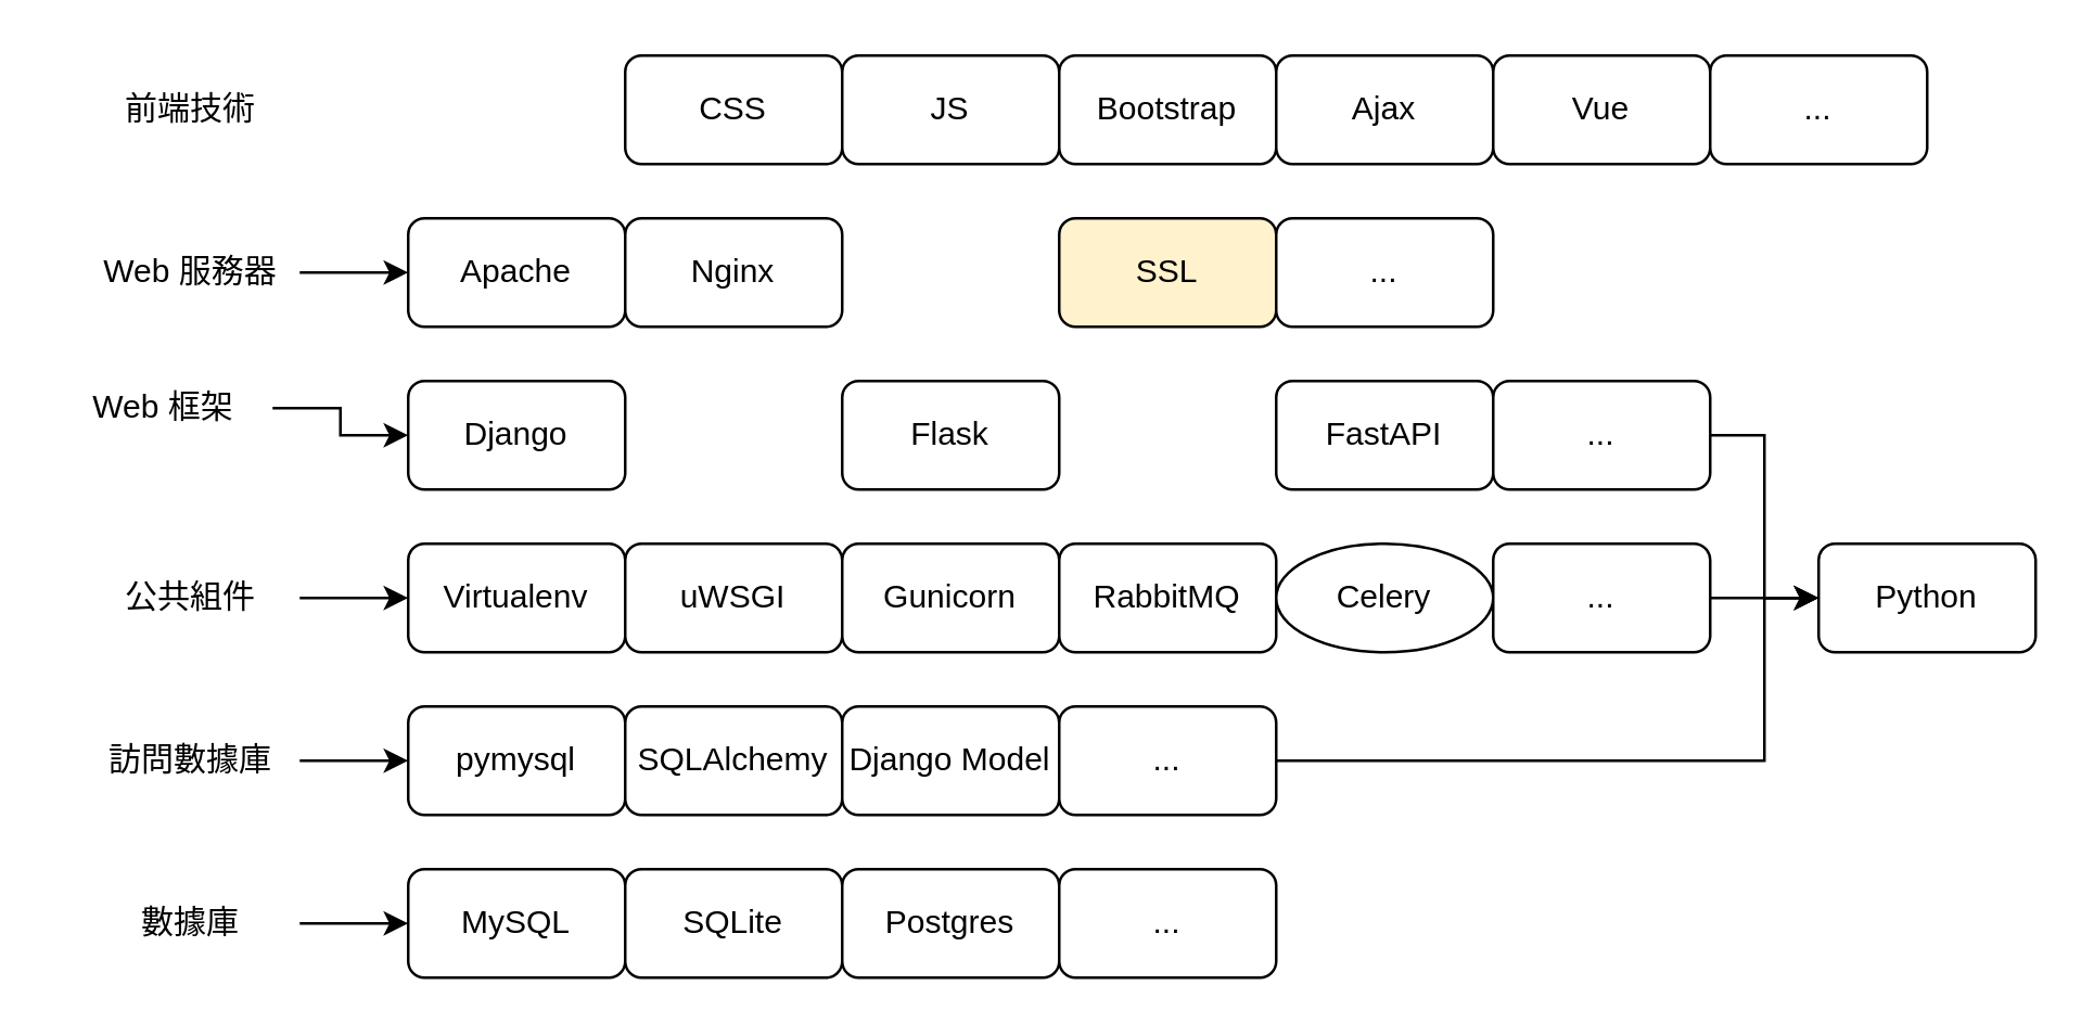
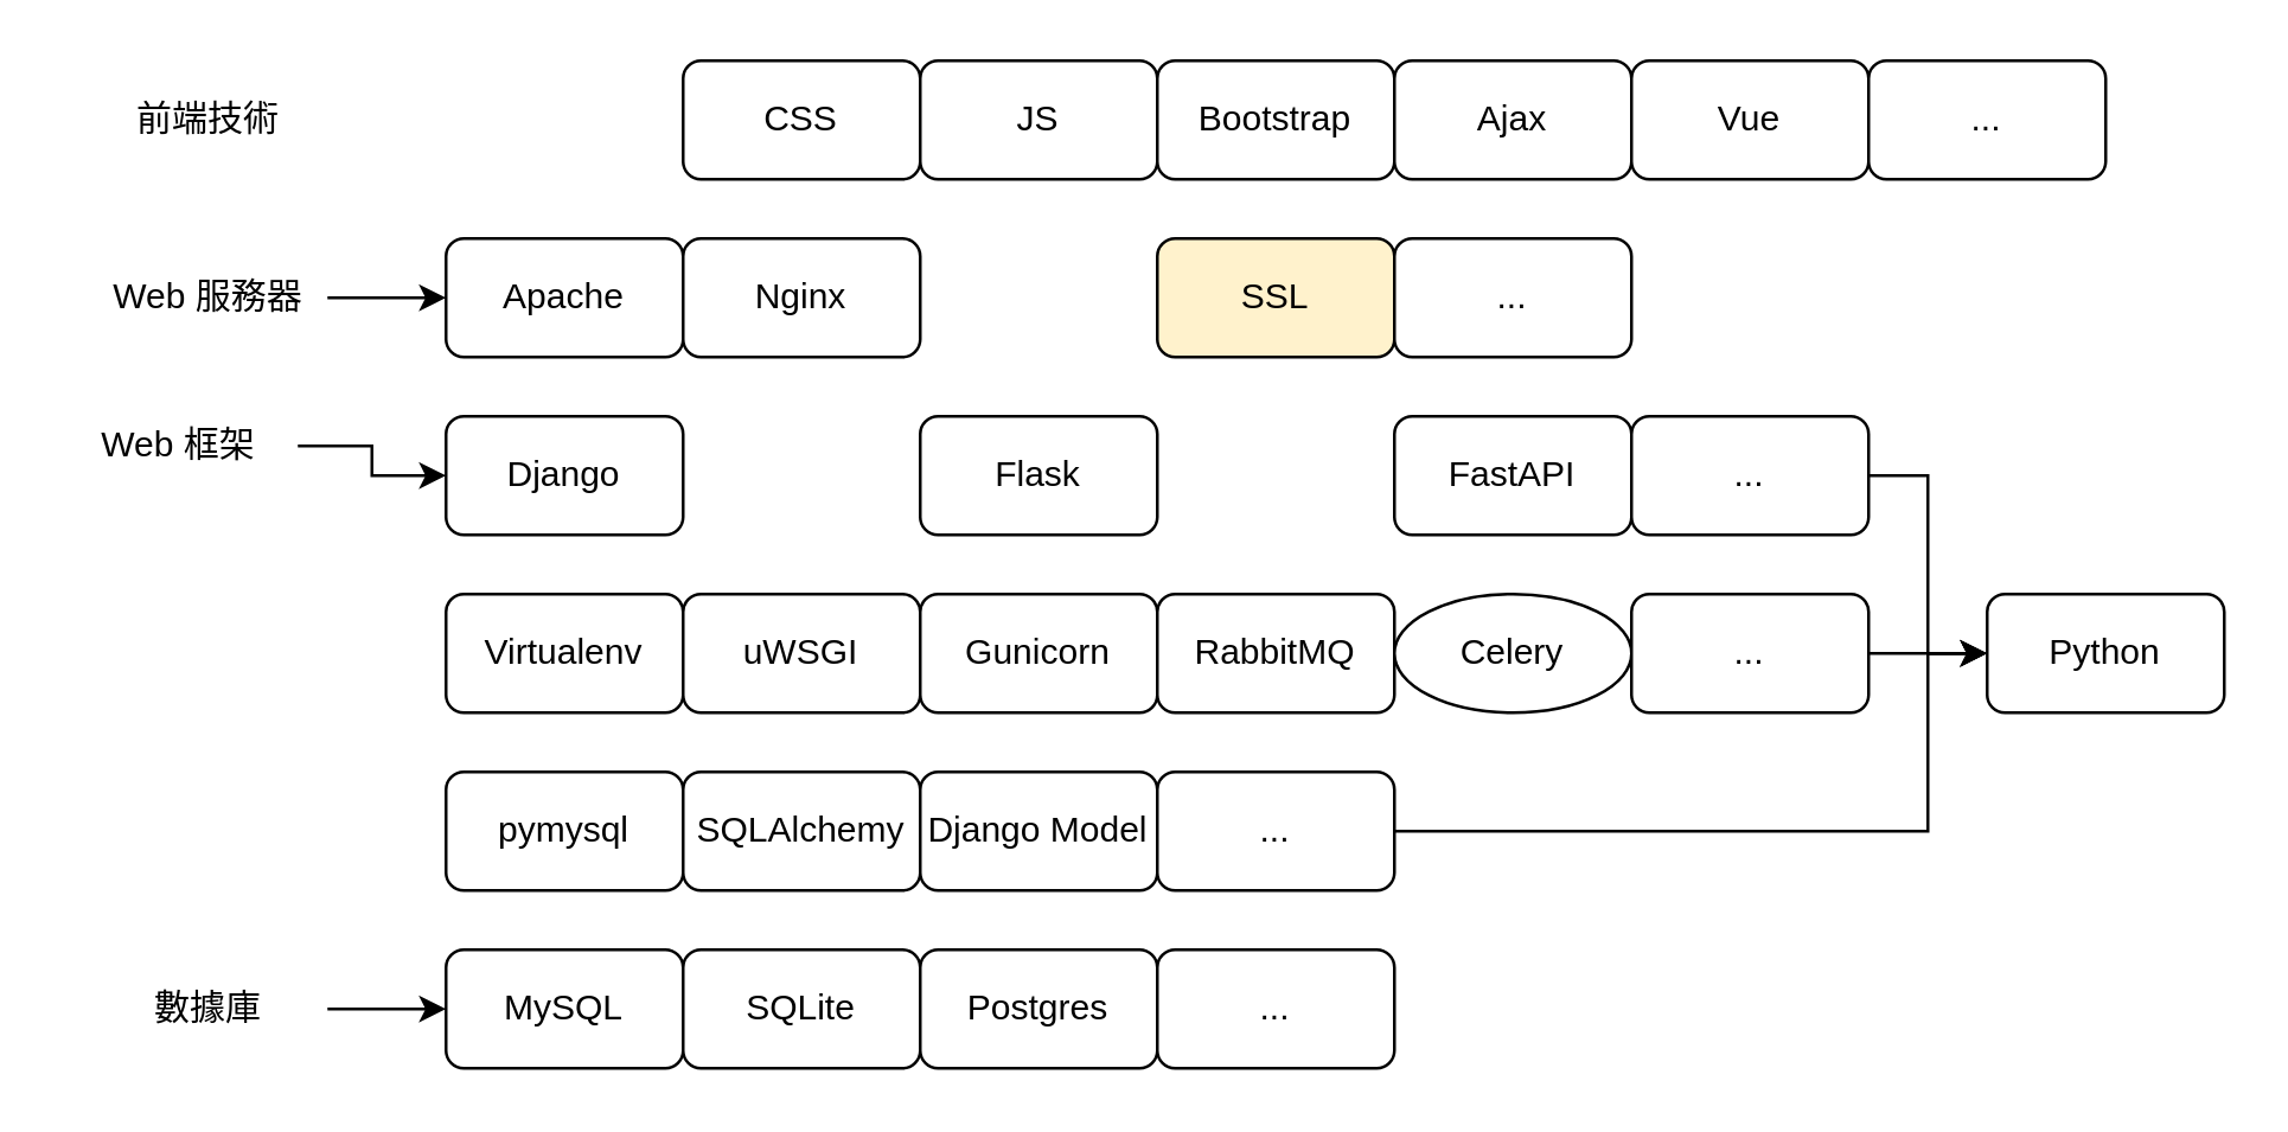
  <mxCell id="0" />
  <mxCell id="1" parent="0" />
  <mxCell id="2" value="前端技術" style="text;html=1;strokeColor=none;fillColor=none;align=center;verticalAlign=middle;whiteSpace=wrap;rounded=0;" vertex="1" parent="1"><mxGeometry x="30" y="20" width="80" height="40" as="geometry" /></mxCell>
  <mxCell id="3" style="edgeStyle=orthogonalEdgeStyle;rounded=0;orthogonalLoop=1;jettySize=auto;html=1;entryX=0;entryY=0.5;entryDx=0;entryDy=0;" edge="1" parent="1" source="4" target="18"><mxGeometry relative="1" as="geometry" /></mxCell>
  <mxCell id="4" value="Web 服務器" style="text;html=1;strokeColor=none;fillColor=none;align=center;verticalAlign=middle;whiteSpace=wrap;rounded=0;" vertex="1" parent="1"><mxGeometry x="30" y="80" width="80" height="40" as="geometry" /></mxCell>
  <mxCell id="5" style="edgeStyle=orthogonalEdgeStyle;rounded=0;orthogonalLoop=1;jettySize=auto;html=1;entryX=0;entryY=0.5;entryDx=0;entryDy=0;" edge="1" parent="1" source="6" target="21"><mxGeometry relative="1" as="geometry" /></mxCell>
  <mxCell id="6" value="Web 框架" style="text;html=1;strokeColor=none;fillColor=none;align=center;verticalAlign=middle;whiteSpace=wrap;rounded=0;" vertex="1" parent="1"><mxGeometry x="20" y="130" width="80" height="40" as="geometry" /></mxCell>
- <mxCell id="7" style="edgeStyle=orthogonalEdgeStyle;rounded=0;orthogonalLoop=1;jettySize=auto;html=1;entryX=0;entryY=0.5;entryDx=0;entryDy=0;" edge="1" parent="1" source="8" target="24"><mxGeometry relative="1" as="geometry" /></mxCell>
- <mxCell id="8" value="公共組件" style="text;html=1;strokeColor=none;fillColor=none;align=center;verticalAlign=middle;whiteSpace=wrap;rounded=0;" vertex="1" parent="1"><mxGeometry x="30" y="200" width="80" height="40" as="geometry" /></mxCell>
- <mxCell id="9" style="edgeStyle=orthogonalEdgeStyle;rounded=0;orthogonalLoop=1;jettySize=auto;html=1;entryX=0;entryY=0.5;entryDx=0;entryDy=0;" edge="1" parent="1" source="10" target="29"><mxGeometry relative="1" as="geometry" /></mxCell>
- <mxCell id="10" value="訪問數據庫" style="text;html=1;strokeColor=none;fillColor=none;align=center;verticalAlign=middle;whiteSpace=wrap;rounded=0;" vertex="1" parent="1"><mxGeometry x="30" y="260" width="80" height="40" as="geometry" /></mxCell>
  <mxCell id="11" style="edgeStyle=orthogonalEdgeStyle;rounded=0;orthogonalLoop=1;jettySize=auto;html=1;entryX=0;entryY=0.5;entryDx=0;entryDy=0;" edge="1" parent="1" source="12" target="32"><mxGeometry relative="1" as="geometry" /></mxCell>
  <mxCell id="12" value="數據庫" style="text;html=1;strokeColor=none;fillColor=none;align=center;verticalAlign=middle;whiteSpace=wrap;rounded=0;" vertex="1" parent="1"><mxGeometry x="30" y="320" width="80" height="40" as="geometry" /></mxCell>
  <mxCell id="13" value="CSS" style="rounded=1;whiteSpace=wrap;html=1;" vertex="1" parent="1"><mxGeometry x="230" y="20" width="80" height="40" as="geometry" /></mxCell>
  <mxCell id="14" value="JS" style="rounded=1;whiteSpace=wrap;html=1;" vertex="1" parent="1"><mxGeometry x="310" y="20" width="80" height="40" as="geometry" /></mxCell>
  <mxCell id="15" value="Bootstrap" style="rounded=1;whiteSpace=wrap;html=1;" vertex="1" parent="1"><mxGeometry x="390" y="20" width="80" height="40" as="geometry" /></mxCell>
  <mxCell id="16" value="Ajax" style="rounded=1;whiteSpace=wrap;html=1;" vertex="1" parent="1"><mxGeometry x="470" y="20" width="80" height="40" as="geometry" /></mxCell>
  <mxCell id="17" value="Vue" style="rounded=1;whiteSpace=wrap;html=1;" vertex="1" parent="1"><mxGeometry x="550" y="20" width="80" height="40" as="geometry" /></mxCell>
  <mxCell id="18" value="Apache" style="rounded=1;whiteSpace=wrap;html=1;" vertex="1" parent="1"><mxGeometry x="150" y="80" width="80" height="40" as="geometry" /></mxCell>
  <mxCell id="19" value="Nginx" style="rounded=1;whiteSpace=wrap;html=1;" vertex="1" parent="1"><mxGeometry x="230" y="80" width="80" height="40" as="geometry" /></mxCell>
  <mxCell id="20" value="SSL" style="rounded=1;whiteSpace=wrap;html=1;fillColor=#fff2cc;" vertex="1" parent="1"><mxGeometry x="390" y="80" width="80" height="40" as="geometry" /></mxCell>
  <mxCell id="21" value="Django" style="rounded=1;whiteSpace=wrap;html=1;" vertex="1" parent="1"><mxGeometry x="150" y="140" width="80" height="40" as="geometry" /></mxCell>
  <mxCell id="22" value="Flask" style="rounded=1;whiteSpace=wrap;html=1;" vertex="1" parent="1"><mxGeometry x="310" y="140" width="80" height="40" as="geometry" /></mxCell>
  <mxCell id="23" value="FastAPI" style="rounded=1;whiteSpace=wrap;html=1;" vertex="1" parent="1"><mxGeometry x="470" y="140" width="80" height="40" as="geometry" /></mxCell>
  <mxCell id="24" value="Virtualenv" style="rounded=1;whiteSpace=wrap;html=1;" vertex="1" parent="1"><mxGeometry x="150" y="200" width="80" height="40" as="geometry" /></mxCell>
  <mxCell id="25" value="uWSGI" style="rounded=1;whiteSpace=wrap;html=1;" vertex="1" parent="1"><mxGeometry x="230" y="200" width="80" height="40" as="geometry" /></mxCell>
  <mxCell id="26" value="Gunicorn" style="rounded=1;whiteSpace=wrap;html=1;" vertex="1" parent="1"><mxGeometry x="310" y="200" width="80" height="40" as="geometry" /></mxCell>
  <mxCell id="27" value="RabbitMQ" style="rounded=1;whiteSpace=wrap;html=1;" vertex="1" parent="1"><mxGeometry x="390" y="200" width="80" height="40" as="geometry" /></mxCell>
  <mxCell id="28" value="Celery" style="ellipse;whiteSpace=wrap;html=1;" vertex="1" parent="1"><mxGeometry x="470" y="200" width="80" height="40" as="geometry" /></mxCell>
  <mxCell id="29" value="pymysql" style="rounded=1;whiteSpace=wrap;html=1;" vertex="1" parent="1"><mxGeometry x="150" y="260" width="80" height="40" as="geometry" /></mxCell>
  <mxCell id="30" value="SQLAlchemy" style="rounded=1;whiteSpace=wrap;html=1;" vertex="1" parent="1"><mxGeometry x="230" y="260" width="80" height="40" as="geometry" /></mxCell>
  <mxCell id="31" value="Django Model" style="rounded=1;whiteSpace=wrap;html=1;" vertex="1" parent="1"><mxGeometry x="310" y="260" width="80" height="40" as="geometry" /></mxCell>
  <mxCell id="32" value="MySQL" style="rounded=1;whiteSpace=wrap;html=1;" vertex="1" parent="1"><mxGeometry x="150" y="320" width="80" height="40" as="geometry" /></mxCell>
  <mxCell id="33" value="SQLite" style="rounded=1;whiteSpace=wrap;html=1;" vertex="1" parent="1"><mxGeometry x="230" y="320" width="80" height="40" as="geometry" /></mxCell>
  <mxCell id="34" value="Postgres" style="rounded=1;whiteSpace=wrap;html=1;" vertex="1" parent="1"><mxGeometry x="310" y="320" width="80" height="40" as="geometry" /></mxCell>
  <mxCell id="35" value="..." style="rounded=1;whiteSpace=wrap;html=1;" vertex="1" parent="1"><mxGeometry x="390" y="320" width="80" height="40" as="geometry" /></mxCell>
  <mxCell id="36" style="edgeStyle=orthogonalEdgeStyle;rounded=0;orthogonalLoop=1;jettySize=auto;html=1;entryX=0;entryY=0.5;entryDx=0;entryDy=0;" edge="1" parent="1" source="37" target="44"><mxGeometry relative="1" as="geometry"><Array as="points"><mxPoint x="650" y="280" /><mxPoint x="650" y="220" /></Array></mxGeometry></mxCell>
  <mxCell id="37" value="..." style="rounded=1;whiteSpace=wrap;html=1;" vertex="1" parent="1"><mxGeometry x="390" y="260" width="80" height="40" as="geometry" /></mxCell>
  <mxCell id="38" style="edgeStyle=orthogonalEdgeStyle;rounded=0;orthogonalLoop=1;jettySize=auto;html=1;entryX=0;entryY=0.5;entryDx=0;entryDy=0;" edge="1" parent="1" source="39" target="44"><mxGeometry relative="1" as="geometry" /></mxCell>
  <mxCell id="39" value="..." style="rounded=1;whiteSpace=wrap;html=1;" vertex="1" parent="1"><mxGeometry x="550" y="200" width="80" height="40" as="geometry" /></mxCell>
  <mxCell id="40" style="edgeStyle=orthogonalEdgeStyle;rounded=0;orthogonalLoop=1;jettySize=auto;html=1;entryX=0;entryY=0.5;entryDx=0;entryDy=0;" edge="1" parent="1" source="41" target="44"><mxGeometry relative="1" as="geometry" /></mxCell>
  <mxCell id="41" value="..." style="rounded=1;whiteSpace=wrap;html=1;" vertex="1" parent="1"><mxGeometry x="550" y="140" width="80" height="40" as="geometry" /></mxCell>
  <mxCell id="42" value="..." style="rounded=1;whiteSpace=wrap;html=1;" vertex="1" parent="1"><mxGeometry x="470" y="80" width="80" height="40" as="geometry" /></mxCell>
  <mxCell id="43" value="..." style="rounded=1;whiteSpace=wrap;html=1;" vertex="1" parent="1"><mxGeometry x="630" y="20" width="80" height="40" as="geometry" /></mxCell>
  <mxCell id="44" value="Python" style="rounded=1;whiteSpace=wrap;html=1;" vertex="1" parent="1"><mxGeometry x="670" y="200" width="80" height="40" as="geometry" /></mxCell>
